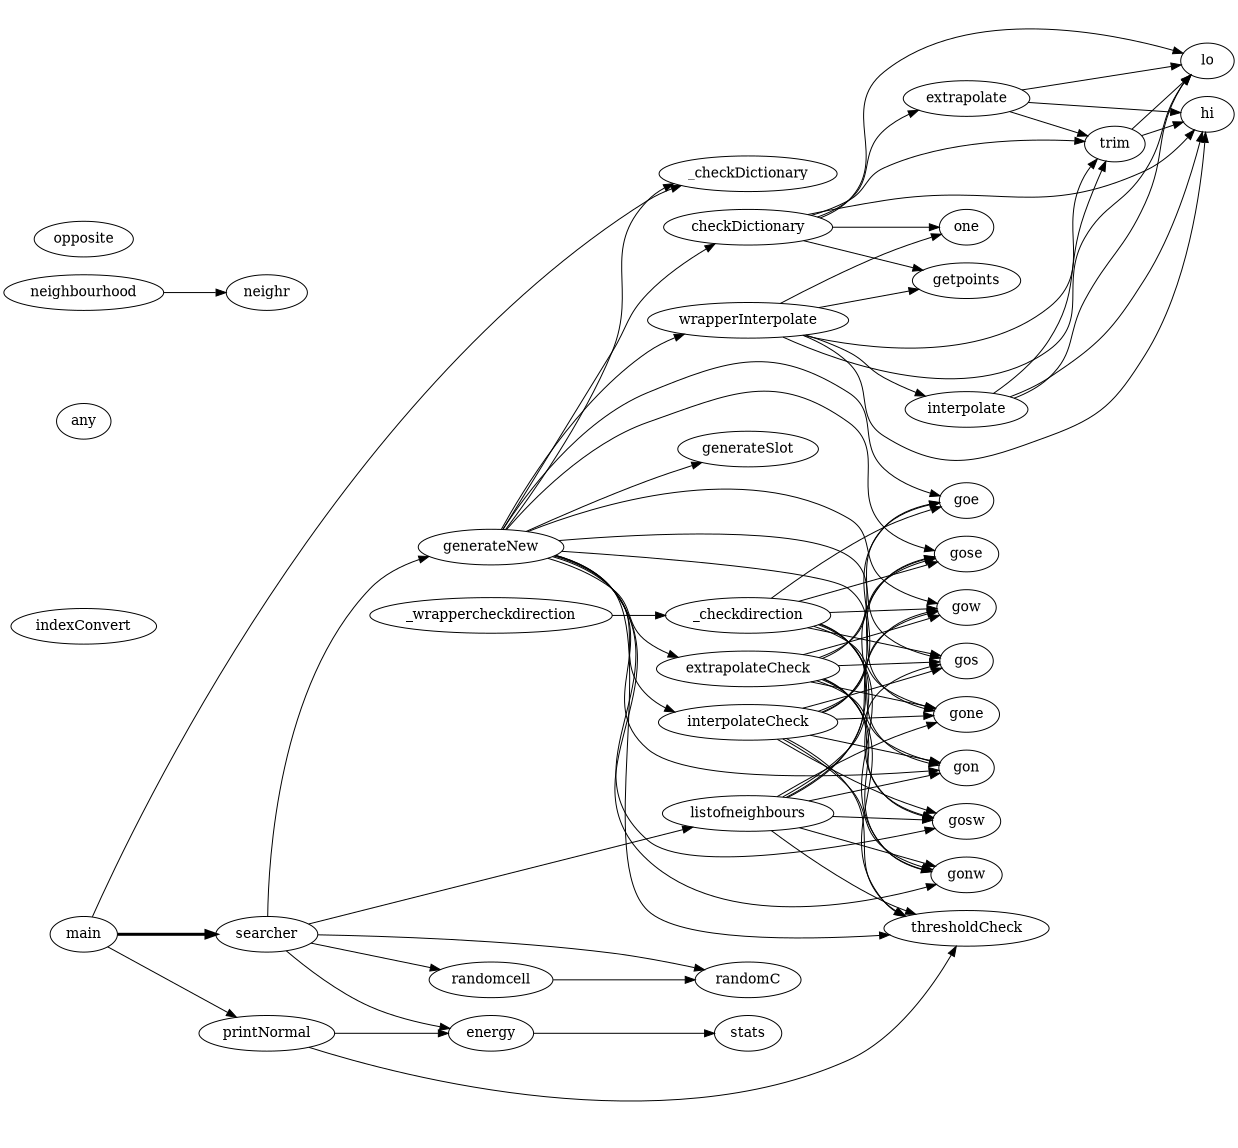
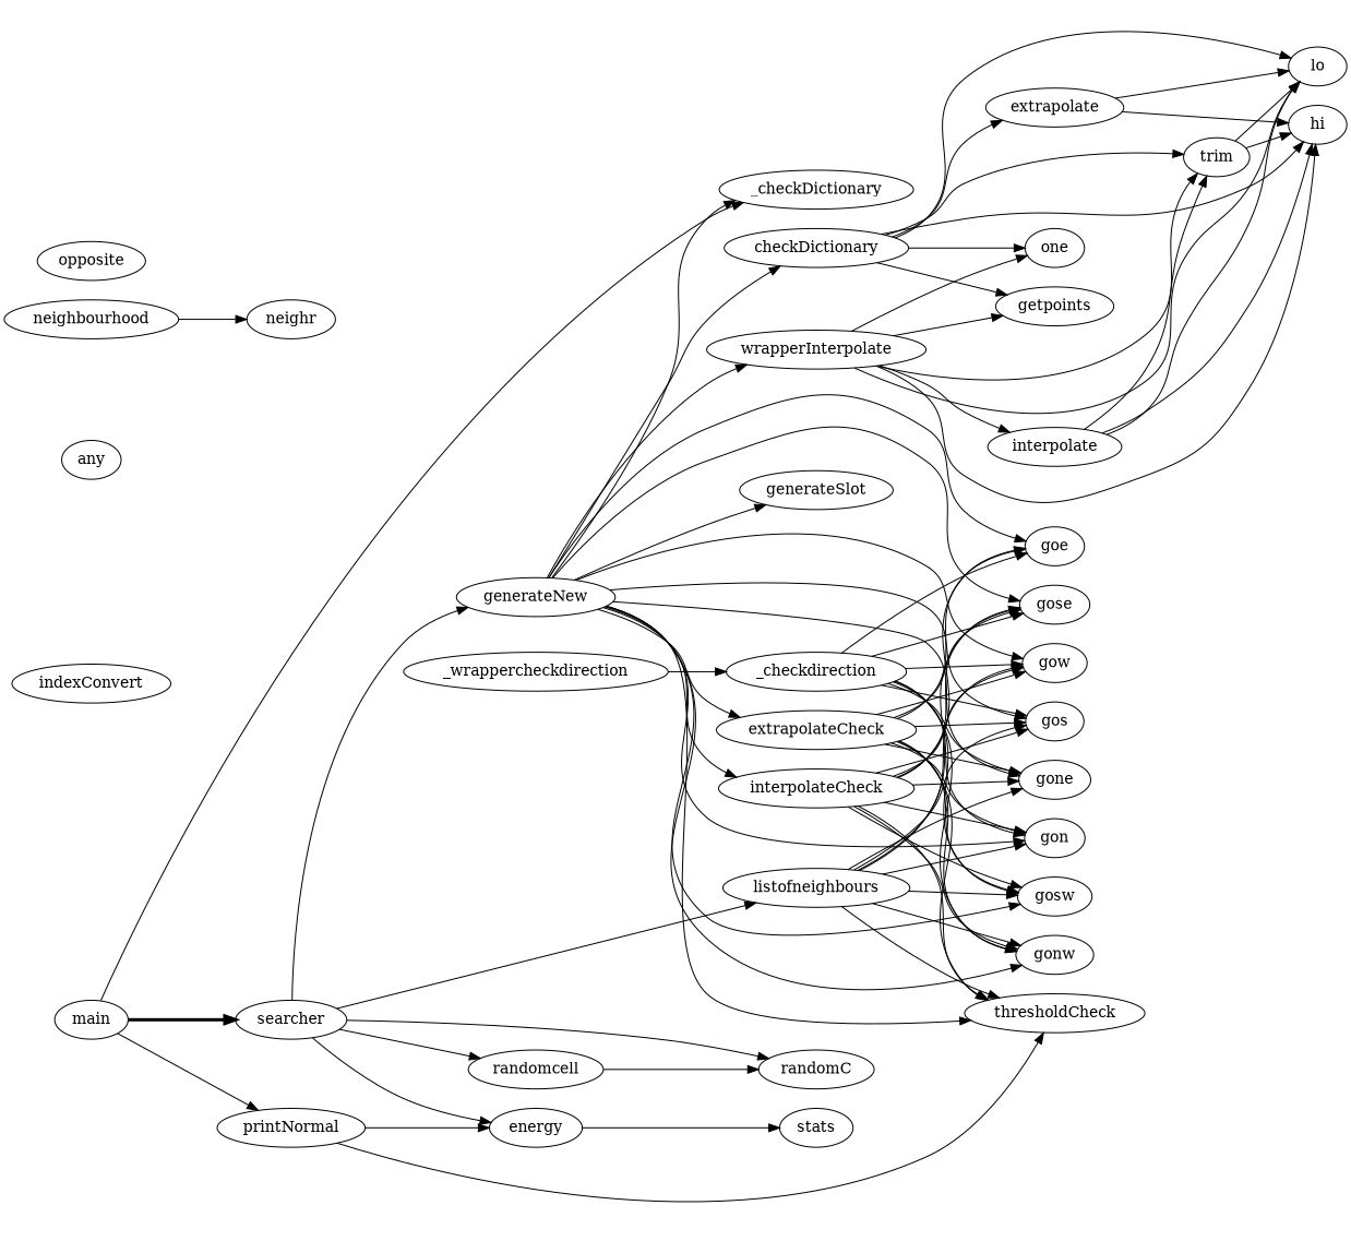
  digraph {
    rankdir=LR
    trim
    lo
    hi
    indexConvert
    energy
    stats
    any
    neighbourhood
    neighr
    extrapolate
    generateNew
    _checkDictionary
    gone
    gon
    gosw
    goe
    thresholdCheck
    extrapolateCheck
    wrapperInterpolate
    gonw
    gose
    n22 [label=checkDictionary]
    gow
    interpolateCheck
    generateSlot
    gos
    getpoints
    one
    interpolate
    _wrappercheckdirection
    _checkdirection
    main
    searcher
    printNormal
    randomC
    listofneighbours
    randomcell
    opposite
    trim -> lo
    trim -> hi
    energy -> stats
    neighbourhood -> neighr
-   extrapolate -> trim [weight=8]
    extrapolate -> lo [weight=8]
    extrapolate -> hi [weight=8]
    generateNew -> _checkDictionary
    generateNew -> gone
    generateNew -> gon
    generateNew -> gosw
    generateNew -> goe
    generateNew -> thresholdCheck
    generateNew -> extrapolateCheck
    generateNew -> wrapperInterpolate
    generateNew -> gonw
    generateNew -> gose
    generateNew -> n22
    generateNew -> gow
    generateNew -> interpolateCheck
    generateNew -> generateSlot
    generateNew -> gos
    extrapolateCheck -> gone
    extrapolateCheck -> gon
    extrapolateCheck -> gosw
    extrapolateCheck -> goe
    extrapolateCheck -> thresholdCheck
    extrapolateCheck -> gonw
    extrapolateCheck -> gose
    extrapolateCheck -> gow
    extrapolateCheck -> gos
    wrapperInterpolate -> trim
    wrapperInterpolate -> lo
    wrapperInterpolate -> hi
    wrapperInterpolate -> getpoints
    wrapperInterpolate -> one
    wrapperInterpolate -> interpolate
    n22 -> trim
    n22 -> lo
    n22 -> hi
    n22 -> extrapolate
    n22 -> getpoints
    n22 -> one
    interpolateCheck -> gone
    interpolateCheck -> gon
    interpolateCheck -> gosw
    interpolateCheck -> goe
    interpolateCheck -> thresholdCheck
    interpolateCheck -> gonw
    interpolateCheck -> gose
    interpolateCheck -> gow
    interpolateCheck -> gos
    interpolate -> trim
    interpolate -> lo
    interpolate -> hi
    _wrappercheckdirection -> _checkdirection
    _checkdirection -> gone
    _checkdirection -> gon
    _checkdirection -> gosw
    _checkdirection -> goe
    _checkdirection -> gonw
    _checkdirection -> gose
    _checkdirection -> gow
    _checkdirection -> gos
    main -> _checkDictionary
    main -> searcher [penwidth=3]
    main -> printNormal
    searcher -> energy
    searcher -> generateNew
    searcher -> randomC
    searcher -> listofneighbours
    searcher -> randomcell
    printNormal -> energy
    printNormal -> thresholdCheck
    listofneighbours -> gone
    listofneighbours -> gon
    listofneighbours -> gosw
    listofneighbours -> thresholdCheck
    listofneighbours -> gonw
    listofneighbours -> gose
    listofneighbours -> gow
    listofneighbours -> gos
    randomcell -> randomC
  }
